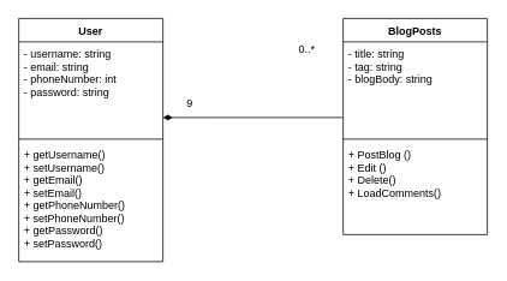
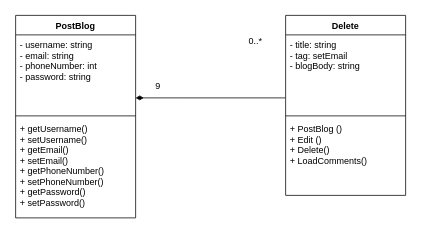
  <mxCell id="0" />
  <mxCell id="1" parent="0" />
- <mxCell id="2" value="BlogPosts" style="swimlane;fontStyle=1;align=center;verticalAlign=top;childLayout=stackLayout;horizontal=1;startSize=26;horizontalStack=0;resizeParent=1;resizeParentMax=0;resizeLast=0;collapsible=1;marginBottom=0;" vertex="1" parent="1"><mxGeometry x="380" y="20" width="160" height="240" as="geometry" /></mxCell>
- <mxCell id="3" value="- title: string&#10;- tag: string&#10;- blogBody: string" style="text;strokeColor=none;fillColor=none;align=left;verticalAlign=top;spacingLeft=4;spacingRight=4;overflow=hidden;rotatable=0;points=[[0,0.5],[1,0.5]];portConstraint=eastwest;" vertex="1" parent="2"><mxGeometry y="26" width="160" height="104" as="geometry" /></mxCell>
+ <mxCell id="2" value="Delete" style="swimlane;fontStyle=1;align=center;verticalAlign=top;childLayout=stackLayout;horizontal=1;startSize=26;horizontalStack=0;resizeParent=1;resizeParentMax=0;resizeLast=0;collapsible=1;marginBottom=0;" vertex="1" parent="1"><mxGeometry x="380" y="20" width="160" height="240" as="geometry" /></mxCell>
+ <mxCell id="3" value="- title: string&#10;- tag: setEmail&#10;- blogBody: string" style="text;strokeColor=none;fillColor=none;align=left;verticalAlign=top;spacingLeft=4;spacingRight=4;overflow=hidden;rotatable=0;points=[[0,0.5],[1,0.5]];portConstraint=eastwest;" vertex="1" parent="2"><mxGeometry y="26" width="160" height="104" as="geometry" /></mxCell>
  <mxCell id="4" value="" style="line;strokeWidth=1;fillColor=none;align=left;verticalAlign=middle;spacingTop=-1;spacingLeft=3;spacingRight=3;rotatable=0;labelPosition=right;points=[];portConstraint=eastwest;" vertex="1" parent="2"><mxGeometry y="130" width="160" height="8" as="geometry" /></mxCell>
  <mxCell id="5" value="+ PostBlog ()&#10;+ Edit ()&#10;+ Delete()&#10;+ LoadComments()" style="text;strokeColor=none;fillColor=none;align=left;verticalAlign=top;spacingLeft=4;spacingRight=4;overflow=hidden;rotatable=0;points=[[0,0.5],[1,0.5]];portConstraint=eastwest;" vertex="1" parent="2"><mxGeometry y="138" width="160" height="102" as="geometry" /></mxCell>
  <mxCell id="6" value="" style="endArrow=none;startArrow=diamondThin;endFill=0;startFill=1;html=1;verticalAlign=bottom;labelBackgroundColor=none;strokeWidth=1;startSize=8;endSize=8;rounded=0;entryX=-0.003;entryY=0.808;entryDx=0;entryDy=0;entryPerimeter=0;" edge="1" parent="1" target="3"><mxGeometry width="160" relative="1" as="geometry"><mxPoint x="180" y="130" as="sourcePoint" /><mxPoint x="340" y="130" as="targetPoint" /></mxGeometry></mxCell>
  <mxCell id="7" value="9" style="text;html=1;strokeColor=none;fillColor=none;align=center;verticalAlign=middle;whiteSpace=wrap;rounded=0;" vertex="1" parent="1"><mxGeometry x="180" y="100" width="60" height="30" as="geometry" /></mxCell>
  <mxCell id="8" value="0..*" style="text;html=1;strokeColor=none;fillColor=none;align=center;verticalAlign=middle;whiteSpace=wrap;rounded=0;" vertex="1" parent="1"><mxGeometry x="310" y="40" width="60" height="30" as="geometry" /></mxCell>
- <mxCell id="9" value="User" style="swimlane;fontStyle=1;align=center;verticalAlign=top;childLayout=stackLayout;horizontal=1;startSize=26;horizontalStack=0;resizeParent=1;resizeParentMax=0;resizeLast=0;collapsible=1;marginBottom=0;" vertex="1" parent="1"><mxGeometry x="20" y="20" width="160" height="270" as="geometry" /></mxCell>
+ <mxCell id="9" value="PostBlog" style="swimlane;fontStyle=1;align=center;verticalAlign=top;childLayout=stackLayout;horizontal=1;startSize=26;horizontalStack=0;resizeParent=1;resizeParentMax=0;resizeLast=0;collapsible=1;marginBottom=0;" vertex="1" parent="1"><mxGeometry x="20" y="20" width="160" height="270" as="geometry" /></mxCell>
  <mxCell id="10" value="- username: string&#10;- email: string&#10;- phoneNumber: int&#10;- password: string" style="text;strokeColor=none;fillColor=none;align=left;verticalAlign=top;spacingLeft=4;spacingRight=4;overflow=hidden;rotatable=0;points=[[0,0.5],[1,0.5]];portConstraint=eastwest;" vertex="1" parent="9"><mxGeometry y="26" width="160" height="104" as="geometry" /></mxCell>
  <mxCell id="11" value="" style="line;strokeWidth=1;fillColor=none;align=left;verticalAlign=middle;spacingTop=-1;spacingLeft=3;spacingRight=3;rotatable=0;labelPosition=right;points=[];portConstraint=eastwest;" vertex="1" parent="9"><mxGeometry y="130" width="160" height="8" as="geometry" /></mxCell>
  <mxCell id="12" value="+ getUsername()&#10;+ setUsername()&#10;+ getEmail()&#10;+ setEmail()&#10;+ getPhoneNumber()&#10;+ setPhoneNumber()&#10;+ getPassword()&#10;+ setPassword()" style="text;strokeColor=none;fillColor=none;align=left;verticalAlign=top;spacingLeft=4;spacingRight=4;overflow=hidden;rotatable=0;points=[[0,0.5],[1,0.5]];portConstraint=eastwest;" vertex="1" parent="9"><mxGeometry y="138" width="160" height="132" as="geometry" /></mxCell>
